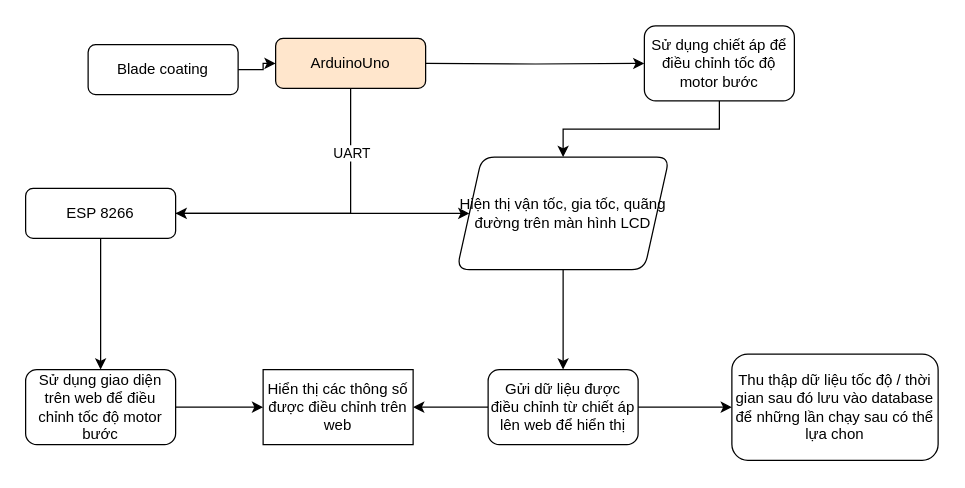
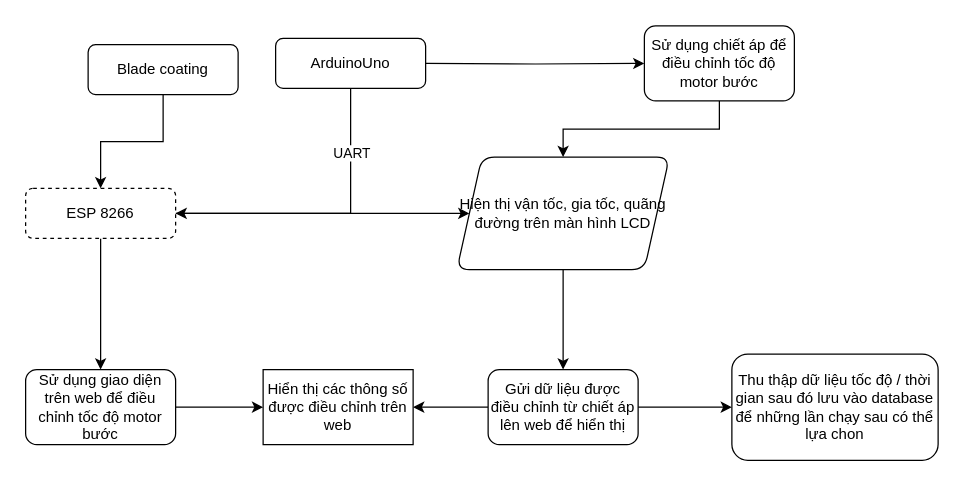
  <mxCell id="0" />
  <mxCell id="1" parent="0" />
- <mxCell id="3" value="" style="edgeStyle=orthogonalEdgeStyle;rounded=0;orthogonalLoop=1;jettySize=auto;html=1;" edge="1" parent="1" source="4" target="13"><mxGeometry relative="1" as="geometry" /></mxCell>
+ <mxCell id="2" value="" style="edgeStyle=orthogonalEdgeStyle;rounded=0;orthogonalLoop=1;jettySize=auto;html=1;" edge="1" parent="1" source="4" target="10"><mxGeometry relative="1" as="geometry" /></mxCell>
  <mxCell id="4" value="Blade coating" style="rounded=1;whiteSpace=wrap;html=1;fontSize=12;glass=0;strokeWidth=1;shadow=0;" vertex="1" parent="1"><mxGeometry x="70" y="35" width="120" height="40" as="geometry" /></mxCell>
  <mxCell id="5" value="" style="edgeStyle=orthogonalEdgeStyle;rounded=0;orthogonalLoop=1;jettySize=auto;html=1;" edge="1" parent="1" target="7"><mxGeometry relative="1" as="geometry"><mxPoint x="340" y="50" as="sourcePoint" /></mxGeometry></mxCell>
  <mxCell id="6" style="edgeStyle=orthogonalEdgeStyle;rounded=0;orthogonalLoop=1;jettySize=auto;html=1;exitX=0.5;exitY=1;exitDx=0;exitDy=0;entryX=0.5;entryY=0;entryDx=0;entryDy=0;" edge="1" parent="1" source="7" target="17"><mxGeometry relative="1" as="geometry" /></mxCell>
  <mxCell id="7" value="Sử dụng chiết áp để điều chỉnh tốc độ motor bước" style="whiteSpace=wrap;html=1;rounded=1;glass=0;strokeWidth=1;shadow=0;" vertex="1" parent="1"><mxGeometry x="515" y="20" width="120" height="60" as="geometry" /></mxCell>
  <mxCell id="8" value="" style="edgeStyle=orthogonalEdgeStyle;rounded=0;orthogonalLoop=1;jettySize=auto;html=1;" edge="1" parent="1" source="10" target="15"><mxGeometry relative="1" as="geometry" /></mxCell>
  <mxCell id="9" style="edgeStyle=orthogonalEdgeStyle;rounded=0;orthogonalLoop=1;jettySize=auto;html=1;exitX=1;exitY=0.5;exitDx=0;exitDy=0;entryX=0;entryY=0.5;entryDx=0;entryDy=0;" edge="1" parent="1" source="10" target="17"><mxGeometry relative="1" as="geometry" /></mxCell>
- <mxCell id="10" value="ESP 8266" style="rounded=1;whiteSpace=wrap;html=1;fontSize=12;glass=0;strokeWidth=1;shadow=0;" vertex="1" parent="1"><mxGeometry x="20" y="150" width="120" height="40" as="geometry" /></mxCell>
+ <mxCell id="10" value="ESP 8266" style="rounded=1;whiteSpace=wrap;html=1;fontSize=12;glass=0;strokeWidth=1;shadow=0;dashed=1;" vertex="1" parent="1"><mxGeometry x="20" y="150" width="120" height="40" as="geometry" /></mxCell>
  <mxCell id="11" style="edgeStyle=orthogonalEdgeStyle;rounded=0;orthogonalLoop=1;jettySize=auto;html=1;exitX=0.5;exitY=1;exitDx=0;exitDy=0;entryX=1;entryY=0.5;entryDx=0;entryDy=0;" edge="1" parent="1" source="13" target="10"><mxGeometry relative="1" as="geometry" /></mxCell>
  <mxCell id="12" value="UART" style="edgeLabel;html=1;align=center;verticalAlign=middle;resizable=0;points=[];" vertex="1" connectable="0" parent="11"><mxGeometry x="-0.575" relative="1" as="geometry"><mxPoint as="offset" /></mxGeometry></mxCell>
- <mxCell id="13" value="ArduinoUno" style="rounded=1;whiteSpace=wrap;html=1;fontSize=12;glass=0;strokeWidth=1;shadow=0;fillColor=#ffe6cc;" vertex="1" parent="1"><mxGeometry x="220" y="30" width="120" height="40" as="geometry" /></mxCell>
+ <mxCell id="13" value="ArduinoUno" style="rounded=1;whiteSpace=wrap;html=1;fontSize=12;glass=0;strokeWidth=1;shadow=0;" vertex="1" parent="1"><mxGeometry x="220" y="30" width="120" height="40" as="geometry" /></mxCell>
  <mxCell id="14" value="" style="edgeStyle=orthogonalEdgeStyle;rounded=0;orthogonalLoop=1;jettySize=auto;html=1;" edge="1" parent="1" source="15" target="22"><mxGeometry relative="1" as="geometry" /></mxCell>
  <mxCell id="15" value="Sử dụng giao diện trên web để điều chỉnh tốc độ motor bước" style="whiteSpace=wrap;html=1;rounded=1;glass=0;strokeWidth=1;shadow=0;" vertex="1" parent="1"><mxGeometry x="20" y="295" width="120" height="60" as="geometry" /></mxCell>
  <mxCell id="16" value="" style="edgeStyle=orthogonalEdgeStyle;rounded=0;orthogonalLoop=1;jettySize=auto;html=1;" edge="1" parent="1" source="17" target="20"><mxGeometry relative="1" as="geometry" /></mxCell>
  <mxCell id="17" value="Hiện thị vận tốc, gia tốc, quãng đường trên màn hình LCD" style="shape=parallelogram;perimeter=parallelogramPerimeter;whiteSpace=wrap;html=1;fixedSize=1;rounded=1;glass=0;strokeWidth=1;shadow=0;" vertex="1" parent="1"><mxGeometry x="365" y="125" width="170" height="90" as="geometry" /></mxCell>
  <mxCell id="18" value="" style="edgeStyle=orthogonalEdgeStyle;rounded=0;orthogonalLoop=1;jettySize=auto;html=1;" edge="1" parent="1" source="20" target="21"><mxGeometry relative="1" as="geometry" /></mxCell>
  <mxCell id="19" value="" style="edgeStyle=orthogonalEdgeStyle;rounded=0;orthogonalLoop=1;jettySize=auto;html=1;" edge="1" parent="1" source="20" target="22"><mxGeometry relative="1" as="geometry" /></mxCell>
  <mxCell id="20" value="Gửi dữ liệu được điều chỉnh từ chiết áp lên web để hiển thị" style="whiteSpace=wrap;html=1;rounded=1;glass=0;strokeWidth=1;shadow=0;" vertex="1" parent="1"><mxGeometry x="390" y="295" width="120" height="60" as="geometry" /></mxCell>
  <mxCell id="21" value="Thu thập dữ liệu tốc độ / thời gian sau đó lưu vào database để những lần chạy sau có thể lựa chon" style="whiteSpace=wrap;html=1;rounded=1;glass=0;strokeWidth=1;shadow=0;" vertex="1" parent="1"><mxGeometry x="585" y="282.5" width="165" height="85" as="geometry" /></mxCell>
  <mxCell id="22" value="Hiển thị các thông số được điều chỉnh trên web" style="whiteSpace=wrap;html=1;glass=0;strokeWidth=1;shadow=0;rounded=0;" vertex="1" parent="1"><mxGeometry x="210" y="295" width="120" height="60" as="geometry" /></mxCell>
